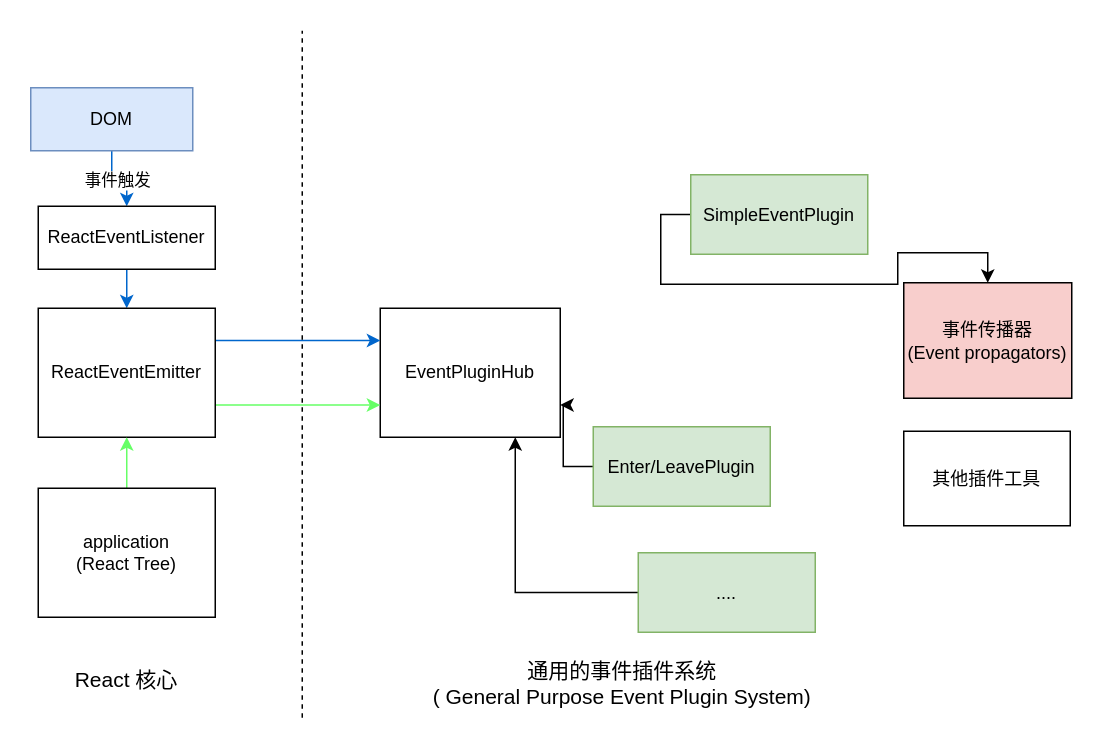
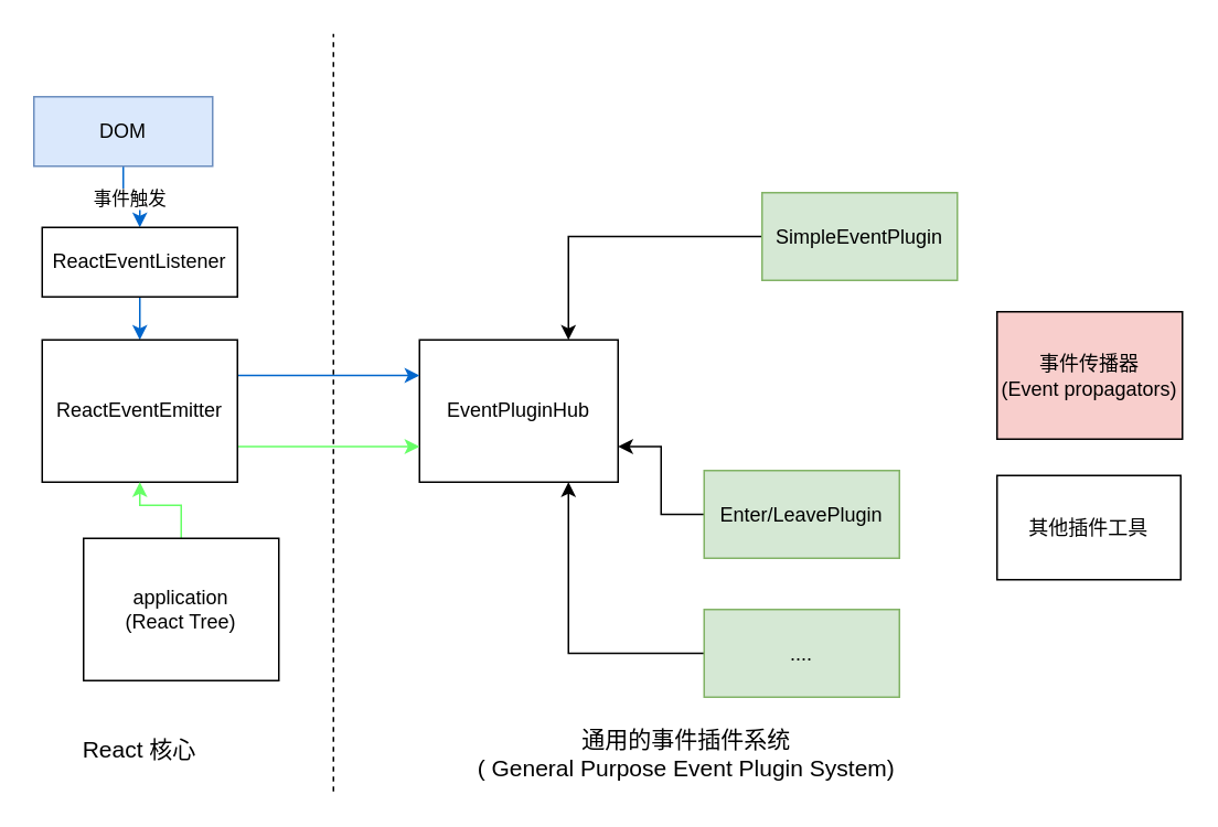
  <mxCell id="0" />
  <mxCell id="1" parent="0" />
  <mxCell id="2" value="EventPluginHub" style="rounded=0;whiteSpace=wrap;html=1;" vertex="1" parent="1"><mxGeometry x="253" y="205" width="120" height="86" as="geometry" /></mxCell>
- <mxCell id="3" style="edgeStyle=orthogonalEdgeStyle;rounded=0;orthogonalLoop=1;jettySize=auto;html=1;exitX=0;exitY=0.5;exitDx=0;exitDy=0;" edge="1" parent="1" source="4" target="21"><mxGeometry relative="1" as="geometry" /></mxCell>
+ <mxCell id="3" style="edgeStyle=orthogonalEdgeStyle;rounded=0;orthogonalLoop=1;jettySize=auto;html=1;exitX=0;exitY=0.5;exitDx=0;exitDy=0;entryX=0.75;entryY=0;entryDx=0;entryDy=0;" edge="1" parent="1" source="4" target="2"><mxGeometry relative="1" as="geometry" /></mxCell>
  <mxCell id="4" value="SimpleEventPlugin" style="rounded=0;whiteSpace=wrap;html=1;fillColor=#d5e8d4;strokeColor=#82b366;" vertex="1" parent="1"><mxGeometry x="460" y="116" width="118" height="53" as="geometry" /></mxCell>
  <mxCell id="5" style="edgeStyle=orthogonalEdgeStyle;rounded=0;orthogonalLoop=1;jettySize=auto;html=1;exitX=0;exitY=0.5;exitDx=0;exitDy=0;entryX=1;entryY=0.75;entryDx=0;entryDy=0;" edge="1" parent="1" source="6" target="2"><mxGeometry relative="1" as="geometry" /></mxCell>
- <mxCell id="6" value="Enter/LeavePlugin" style="rounded=0;whiteSpace=wrap;html=1;fillColor=#d5e8d4;strokeColor=#82b366;" vertex="1" parent="1"><mxGeometry x="395" y="284" width="118" height="53" as="geometry" /></mxCell>
+ <mxCell id="6" value="Enter/LeavePlugin" style="rounded=0;whiteSpace=wrap;html=1;fillColor=#d5e8d4;strokeColor=#82b366;" vertex="1" parent="1"><mxGeometry x="425" y="284" width="118" height="53" as="geometry" /></mxCell>
  <mxCell id="7" style="edgeStyle=orthogonalEdgeStyle;rounded=0;orthogonalLoop=1;jettySize=auto;html=1;exitX=0;exitY=0.5;exitDx=0;exitDy=0;entryX=0.75;entryY=1;entryDx=0;entryDy=0;" edge="1" parent="1" source="8" target="2"><mxGeometry relative="1" as="geometry" /></mxCell>
  <mxCell id="8" value="...." style="rounded=0;whiteSpace=wrap;html=1;fillColor=#d5e8d4;strokeColor=#82b366;" vertex="1" parent="1"><mxGeometry x="425" y="368" width="118" height="53" as="geometry" /></mxCell>
  <mxCell id="9" value="事件触发" style="edgeStyle=orthogonalEdgeStyle;rounded=0;orthogonalLoop=1;jettySize=auto;html=1;exitX=0.5;exitY=1;exitDx=0;exitDy=0;strokeColor=#0066CC;" edge="1" parent="1" source="10" target="12"><mxGeometry relative="1" as="geometry" /></mxCell>
  <mxCell id="10" value="DOM" style="rounded=0;whiteSpace=wrap;html=1;fillColor=#dae8fc;strokeColor=#6c8ebf;" vertex="1" parent="1"><mxGeometry x="20" y="58" width="108" height="42" as="geometry" /></mxCell>
  <mxCell id="11" style="edgeStyle=orthogonalEdgeStyle;rounded=0;orthogonalLoop=1;jettySize=auto;html=1;exitX=0.5;exitY=1;exitDx=0;exitDy=0;strokeColor=#0066CC;" edge="1" parent="1" source="12" target="15"><mxGeometry relative="1" as="geometry" /></mxCell>
  <mxCell id="12" value="ReactEventListener" style="rounded=0;whiteSpace=wrap;html=1;" vertex="1" parent="1"><mxGeometry x="25" y="137" width="118" height="42" as="geometry" /></mxCell>
  <mxCell id="13" style="edgeStyle=orthogonalEdgeStyle;rounded=0;orthogonalLoop=1;jettySize=auto;html=1;exitX=1;exitY=0.75;exitDx=0;exitDy=0;entryX=0;entryY=0.75;entryDx=0;entryDy=0;strokeColor=#66FF66;" edge="1" parent="1" source="15" target="2"><mxGeometry relative="1" as="geometry" /></mxCell>
  <mxCell id="14" style="edgeStyle=orthogonalEdgeStyle;rounded=0;orthogonalLoop=1;jettySize=auto;html=1;exitX=1;exitY=0.25;exitDx=0;exitDy=0;entryX=0;entryY=0.25;entryDx=0;entryDy=0;strokeColor=#0066CC;" edge="1" parent="1" source="15" target="2"><mxGeometry relative="1" as="geometry" /></mxCell>
  <mxCell id="15" value="ReactEventEmitter" style="rounded=0;whiteSpace=wrap;html=1;" vertex="1" parent="1"><mxGeometry x="25" y="205" width="118" height="86" as="geometry" /></mxCell>
  <mxCell id="16" style="edgeStyle=orthogonalEdgeStyle;rounded=0;orthogonalLoop=1;jettySize=auto;html=1;exitX=0.5;exitY=0;exitDx=0;exitDy=0;entryX=0.5;entryY=1;entryDx=0;entryDy=0;strokeColor=#66FF66;" edge="1" parent="1" source="17" target="15"><mxGeometry relative="1" as="geometry" /></mxCell>
- <mxCell id="17" value="application&lt;br&gt;(React Tree)" style="rounded=0;whiteSpace=wrap;html=1;" vertex="1" parent="1"><mxGeometry x="25" y="325" width="118" height="86" as="geometry" /></mxCell>
+ <mxCell id="17" value="application&lt;br&gt;(React Tree)" style="rounded=0;whiteSpace=wrap;html=1;" vertex="1" parent="1"><mxGeometry x="50" y="325" width="118" height="86" as="geometry" /></mxCell>
  <mxCell id="18" value="" style="endArrow=none;dashed=1;html=1;" edge="1" parent="1"><mxGeometry width="50" height="50" relative="1" as="geometry"><mxPoint x="201" y="478" as="sourcePoint" /><mxPoint x="201" y="20" as="targetPoint" /></mxGeometry></mxCell>
  <mxCell id="19" value="&lt;font style=&quot;font-size: 14px&quot;&gt;React 核心&lt;/font&gt;" style="text;html=1;strokeColor=none;fillColor=none;align=center;verticalAlign=middle;whiteSpace=wrap;rounded=0;" vertex="1" parent="1"><mxGeometry x="47" y="445" width="74" height="16" as="geometry" /></mxCell>
  <mxCell id="20" value="&lt;span style=&quot;font-size: 14px&quot;&gt;通用的事件插件系统&lt;br&gt;( General Purpose Event Plugin System&lt;/span&gt;&lt;span style=&quot;font-size: 14px&quot;&gt;)&lt;/span&gt;" style="text;html=1;strokeColor=none;fillColor=none;align=center;verticalAlign=middle;whiteSpace=wrap;rounded=0;" vertex="1" parent="1"><mxGeometry x="266" y="447" width="297" height="16" as="geometry" /></mxCell>
  <mxCell id="21" value="事件传播器&lt;br&gt;(Event propagators)" style="rounded=0;whiteSpace=wrap;html=1;fillColor=#f8cecc;" vertex="1" parent="1"><mxGeometry x="602" y="188" width="112" height="77" as="geometry" /></mxCell>
  <mxCell id="22" value="其他插件工具" style="rounded=0;whiteSpace=wrap;html=1;" vertex="1" parent="1"><mxGeometry x="602" y="287" width="111" height="63" as="geometry" /></mxCell>
